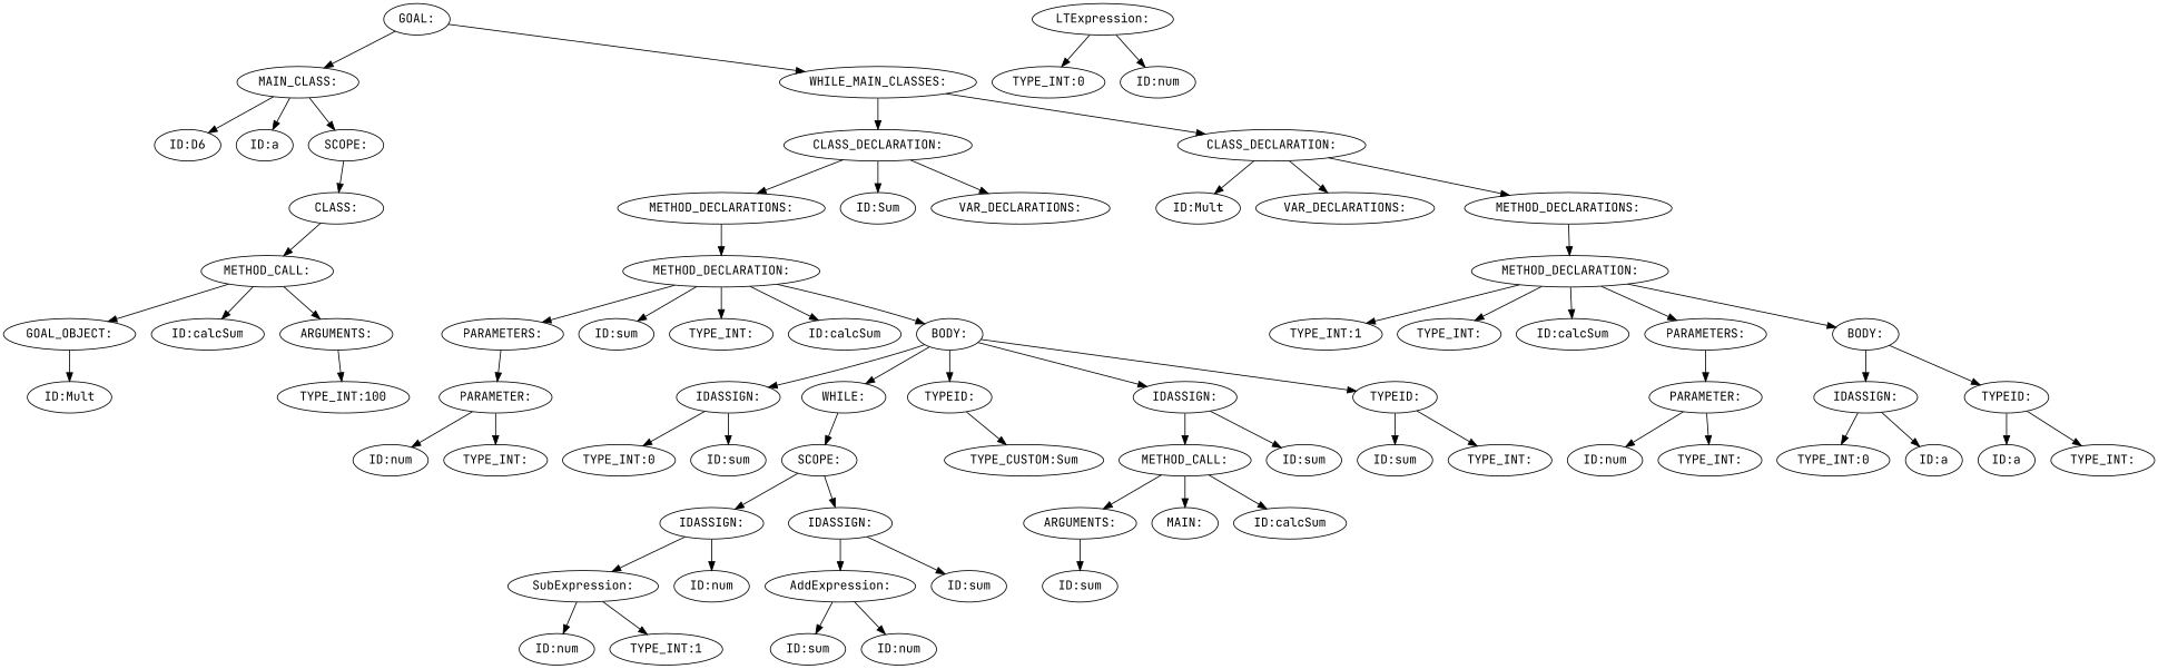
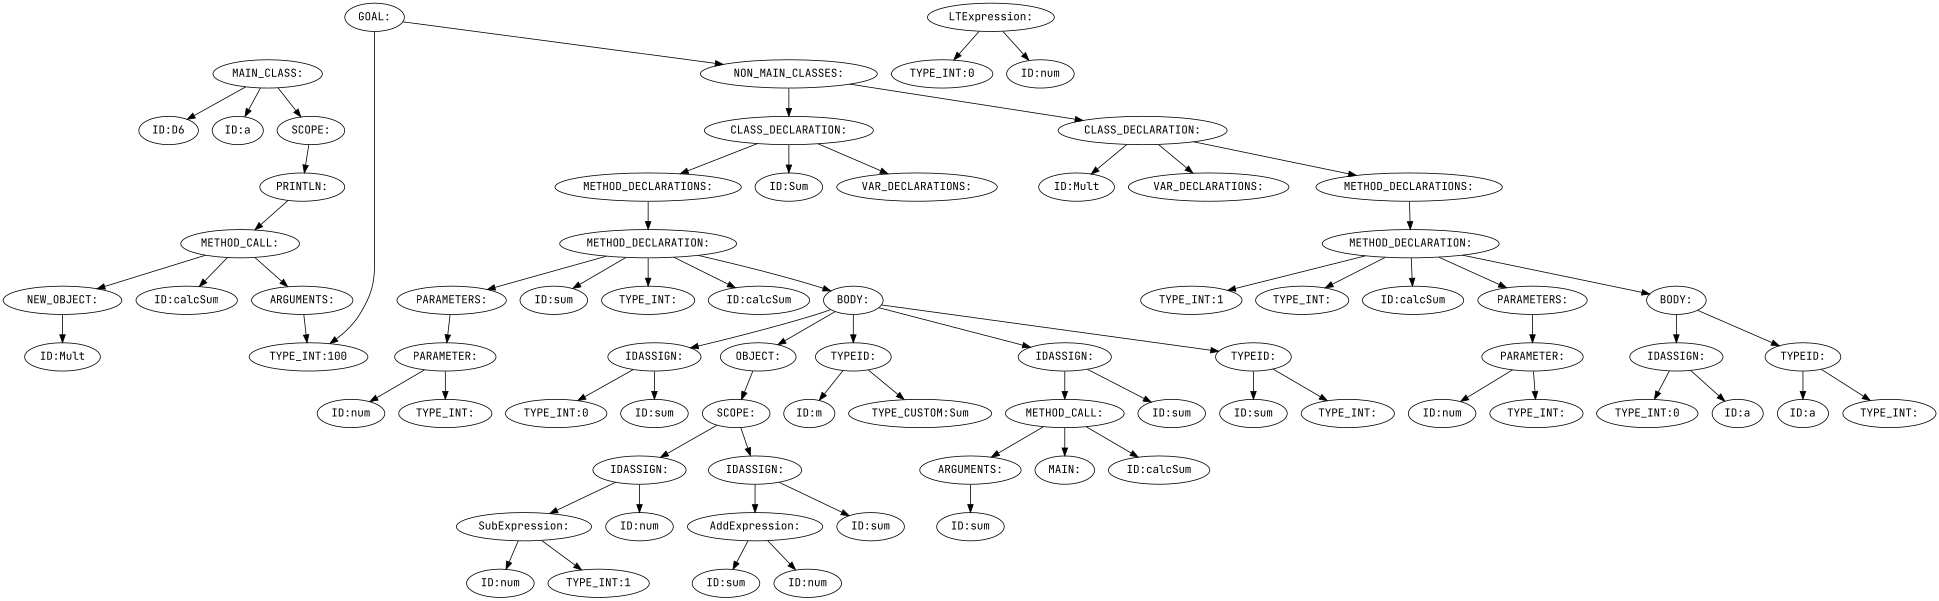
  digraph {
    fontname="JetBrains Mono"
    node [fontname="JetBrains Mono"]
    edge [fontname="JetBrains Mono"]
    n1 [label="GOAL:"]
    n2 [label="MAIN_CLASS:"]
-   n3 [label="WHILE_MAIN_CLASSES:"]
+   n3 [label="NON_MAIN_CLASSES:"]
    n4 [label="ID:D6"]
    n5 [label="ID:a"]
    n6 [label="SCOPE:"]
    n7 [label="CLASS_DECLARATION:"]
    n8 [label="CLASS_DECLARATION:"]
-   n9 [label="CLASS:"]
+   n9 [label="PRINTLN:"]
    n10 [label="METHOD_CALL:"]
-   n11 [label="GOAL_OBJECT:"]
+   n11 [label="NEW_OBJECT:"]
    n12 [label="ID:calcSum"]
    n13 [label="ARGUMENTS:"]
    n14 [label="ID:Mult"]
    n15 [label="TYPE_INT:100"]
    n16 [label="ID:Sum"]
    n17 [label="VAR_DECLARATIONS:"]
    n18 [label="METHOD_DECLARATIONS:"]
    n19 [label="ID:Mult"]
    n20 [label="VAR_DECLARATIONS:"]
    n21 [label="METHOD_DECLARATIONS:"]
    n22 [label="METHOD_DECLARATION:"]
    n23 [label="TYPE_INT:"]
    n24 [label="ID:calcSum"]
    n25 [label="PARAMETERS:"]
    n26 [label="BODY:"]
    n27 [label="ID:sum"]
    n28 [label="PARAMETER:"]
    n29 [label="TYPEID:"]
    n30 [label="IDASSIGN:"]
-   n31 [label="WHILE:"]
+   n31 [label="OBJECT:"]
    n32 [label="TYPEID:"]
    n33 [label="IDASSIGN:"]
    n34 [label="TYPE_INT:"]
    n35 [label="ID:num"]
    n36 [label="TYPE_INT:"]
    n37 [label="ID:sum"]
    n38 [label="ID:sum"]
    n39 [label="TYPE_INT:0"]
    n40 [label="SCOPE:"]
    n41 [label="TYPE_CUSTOM:Sum"]
+   n42 [label="ID:m"]
    n43 [label="ID:sum"]
    n44 [label="METHOD_CALL:"]
    n45 [label="LTExpression:"]
    n46 [label="TYPE_INT:0"]
    n47 [label="ID:num"]
    n48 [label="IDASSIGN:"]
    n49 [label="IDASSIGN:"]
    n50 [label="ID:sum"]
    n51 [label="AddExpression:"]
    n52 [label="ID:num"]
    n53 [label="SubExpression:"]
    n54 [label="ID:sum"]
    n55 [label="ID:num"]
    n56 [label="ID:num"]
    n57 [label="TYPE_INT:1"]
    n58 [label="MAIN:"]
    n59 [label="ID:calcSum"]
    n60 [label="ARGUMENTS:"]
    n61 [label="ID:sum"]
    n62 [label="METHOD_DECLARATION:"]
    n63 [label="TYPE_INT:"]
    n64 [label="ID:calcSum"]
    n65 [label="PARAMETERS:"]
    n66 [label="BODY:"]
    n67 [label="TYPE_INT:1"]
    n68 [label="PARAMETER:"]
    n69 [label="TYPEID:"]
    n70 [label="IDASSIGN:"]
    n71 [label="TYPE_INT:"]
    n72 [label="ID:num"]
    n73 [label="TYPE_INT:"]
    n74 [label="ID:a"]
    n75 [label="ID:a"]
    n76 [label="TYPE_INT:0"]
-   n1 -> n2
+   n1 -> n15
    n1 -> n3
    n2 -> n4
    n2 -> n5
    n2 -> n6
    n3 -> n7
    n3 -> n8
    n6 -> n9
    n7 -> n16
    n7 -> n17
    n7 -> n18
    n8 -> n19
    n8 -> n20
    n8 -> n21
    n9 -> n10
    n10 -> n11
    n10 -> n12
    n10 -> n13
    n11 -> n14
    n13 -> n15
    n18 -> n22
    n21 -> n62
    n22 -> n23
    n22 -> n24
    n22 -> n25
    n22 -> n26
    n22 -> n27
    n25 -> n28
    n26 -> n29
    n26 -> n30
    n26 -> n31
    n26 -> n32
    n26 -> n33
    n28 -> n34
    n28 -> n35
    n29 -> n36
    n29 -> n37
    n30 -> n38
    n30 -> n39
    n31 -> n40
    n32 -> n41
+   n32 -> n42
    n33 -> n43
    n33 -> n44
    n40 -> n48
    n40 -> n49
    n44 -> n58
    n44 -> n59
    n44 -> n60
    n45 -> n46
    n45 -> n47
    n48 -> n50
    n48 -> n51
    n49 -> n52
    n49 -> n53
    n51 -> n54
    n51 -> n55
    n53 -> n56
    n53 -> n57
    n60 -> n61
    n62 -> n63
    n62 -> n64
    n62 -> n65
    n62 -> n66
    n62 -> n67
    n65 -> n68
    n66 -> n69
    n66 -> n70
    n68 -> n71
    n68 -> n72
    n69 -> n73
    n69 -> n74
    n70 -> n75
    n70 -> n76
  }
